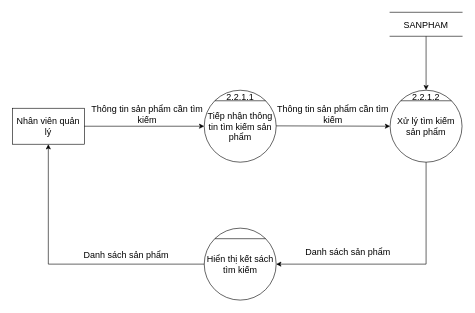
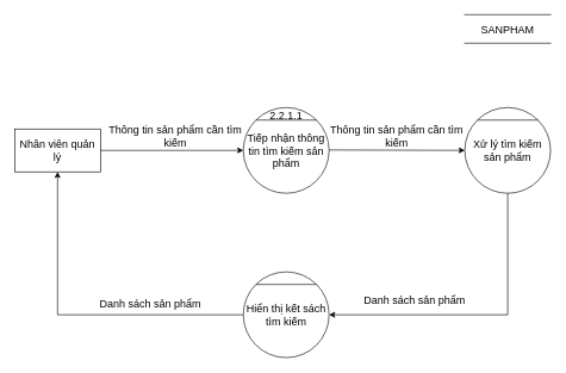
  <mxCell id="0" />
  <mxCell id="1" parent="0" />
  <mxCell id="2" value="Tiếp nhận thông tin tìm kiếm sản phẩm" style="ellipse;whiteSpace=wrap;html=1;aspect=fixed;fontSize=15;" vertex="1" parent="1"><mxGeometry x="340" y="150" width="120" height="120" as="geometry" /></mxCell>
  <mxCell id="3" value="" style="endArrow=none;html=1;rounded=0;exitX=0;exitY=0;exitDx=0;exitDy=0;entryX=1;entryY=0;entryDx=0;entryDy=0;fontSize=15;" edge="1" parent="1" source="2" target="2"><mxGeometry width="50" height="50" relative="1" as="geometry"><mxPoint x="620" y="190" as="sourcePoint" /><mxPoint x="670" y="140" as="targetPoint" /></mxGeometry></mxCell>
  <mxCell id="4" value="2.2.1.1" style="text;html=1;strokeColor=none;fillColor=none;align=center;verticalAlign=middle;whiteSpace=wrap;rounded=0;fontSize=15;" vertex="1" parent="1"><mxGeometry x="380" y="150" width="40" height="20" as="geometry" /></mxCell>
  <mxCell id="5" value="Nhân viên quản lý" style="rounded=0;whiteSpace=wrap;html=1;fontSize=15;" vertex="1" parent="1"><mxGeometry x="20" y="180" width="120" height="60" as="geometry" /></mxCell>
  <mxCell id="6" value="" style="endArrow=classic;html=1;rounded=0;exitX=1;exitY=0.5;exitDx=0;exitDy=0;entryX=0;entryY=0.5;entryDx=0;entryDy=0;fontSize=15;" edge="1" parent="1" source="5" target="2"><mxGeometry width="50" height="50" relative="1" as="geometry"><mxPoint x="290" y="230" as="sourcePoint" /><mxPoint x="340" y="180" as="targetPoint" /></mxGeometry></mxCell>
  <mxCell id="7" value="" style="endArrow=classic;html=1;rounded=0;exitX=1;exitY=0.5;exitDx=0;exitDy=0;fontSize=15;entryX=0;entryY=0.5;entryDx=0;entryDy=0;" edge="1" parent="1" target="8"><mxGeometry width="50" height="50" relative="1" as="geometry"><mxPoint x="460" y="209.41" as="sourcePoint" /><mxPoint x="580" y="209" as="targetPoint" /></mxGeometry></mxCell>
  <mxCell id="8" value="Xử lý tìm kiếm sản phẩm" style="ellipse;whiteSpace=wrap;html=1;aspect=fixed;fontSize=15;" vertex="1" parent="1"><mxGeometry x="650" y="150" width="120" height="120" as="geometry" /></mxCell>
  <mxCell id="9" value="" style="endArrow=none;html=1;rounded=0;exitX=0;exitY=0;exitDx=0;exitDy=0;entryX=1;entryY=0;entryDx=0;entryDy=0;fontSize=15;" edge="1" parent="1" source="8" target="8"><mxGeometry width="50" height="50" relative="1" as="geometry"><mxPoint x="870" y="190" as="sourcePoint" /><mxPoint x="920" y="140" as="targetPoint" /></mxGeometry></mxCell>
- <mxCell id="10" value="2.2.1.2" style="text;html=1;strokeColor=none;fillColor=none;align=center;verticalAlign=middle;whiteSpace=wrap;rounded=0;fontSize=15;" vertex="1" parent="1"><mxGeometry x="690" y="150" width="40" height="20" as="geometry" /></mxCell>
  <mxCell id="11" value="Hiển thị kết sách tìm kiếm" style="ellipse;whiteSpace=wrap;html=1;aspect=fixed;fontSize=15;" vertex="1" parent="1"><mxGeometry x="340" y="380" width="120" height="120" as="geometry" /></mxCell>
  <mxCell id="12" value="" style="endArrow=none;html=1;rounded=0;exitX=0;exitY=0;exitDx=0;exitDy=0;entryX=1;entryY=0;entryDx=0;entryDy=0;fontSize=15;" edge="1" parent="1" source="11" target="11"><mxGeometry width="50" height="50" relative="1" as="geometry"><mxPoint x="385" y="610" as="sourcePoint" /><mxPoint x="435" y="560" as="targetPoint" /></mxGeometry></mxCell>
  <mxCell id="13" value="Thông tin sản phẩm cần tìm kiếm" style="text;html=1;strokeColor=none;fillColor=none;align=center;verticalAlign=middle;whiteSpace=wrap;rounded=0;fontSize=15;" vertex="1" parent="1"><mxGeometry x="150" y="170" width="190" height="40" as="geometry" /></mxCell>
  <mxCell id="14" value="Thông tin sản phẩm cần tìm kiếm" style="text;html=1;strokeColor=none;fillColor=none;align=center;verticalAlign=middle;whiteSpace=wrap;rounded=0;fontSize=15;" vertex="1" parent="1"><mxGeometry x="460" y="170" width="190" height="40" as="geometry" /></mxCell>
  <mxCell id="15" value="SANPHAM" style="shape=partialRectangle;whiteSpace=wrap;html=1;left=0;right=0;fillColor=none;fontSize=15;" vertex="1" parent="1"><mxGeometry x="650" y="20" width="120" height="40" as="geometry" /></mxCell>
- <mxCell id="16" value="" style="endArrow=classic;html=1;rounded=0;fontSize=15;exitX=0.5;exitY=1;exitDx=0;exitDy=0;entryX=0.5;entryY=0;entryDx=0;entryDy=0;" edge="1" parent="1" source="15" target="10"><mxGeometry width="50" height="50" relative="1" as="geometry"><mxPoint x="430" y="310" as="sourcePoint" /><mxPoint x="480" y="260" as="targetPoint" /></mxGeometry></mxCell>
  <mxCell id="17" value="" style="edgeStyle=segmentEdgeStyle;endArrow=classic;html=1;rounded=0;fontSize=15;exitX=0.5;exitY=1;exitDx=0;exitDy=0;entryX=1;entryY=0.5;entryDx=0;entryDy=0;" edge="1" parent="1" source="8" target="11"><mxGeometry width="50" height="50" relative="1" as="geometry"><mxPoint x="430" y="420" as="sourcePoint" /><mxPoint x="480" y="370" as="targetPoint" /><Array as="points"><mxPoint x="710" y="440" /></Array></mxGeometry></mxCell>
  <mxCell id="18" value="Danh sách sản phẩm" style="text;html=1;strokeColor=none;fillColor=none;align=center;verticalAlign=middle;whiteSpace=wrap;rounded=0;fontSize=15;" vertex="1" parent="1"><mxGeometry x="480" y="400" width="200" height="40" as="geometry" /></mxCell>
  <mxCell id="19" value="" style="edgeStyle=segmentEdgeStyle;endArrow=classic;html=1;rounded=0;fontSize=15;exitX=0;exitY=0.5;exitDx=0;exitDy=0;entryX=0.5;entryY=1;entryDx=0;entryDy=0;" edge="1" parent="1" source="11" target="5"><mxGeometry width="50" height="50" relative="1" as="geometry"><mxPoint x="430" y="520" as="sourcePoint" /><mxPoint x="480" y="470" as="targetPoint" /></mxGeometry></mxCell>
  <mxCell id="20" value="Danh sách sản phẩm" style="text;html=1;strokeColor=none;fillColor=none;align=center;verticalAlign=middle;whiteSpace=wrap;rounded=0;fontSize=15;" vertex="1" parent="1"><mxGeometry x="110" y="400" width="200" height="50" as="geometry" /></mxCell>
